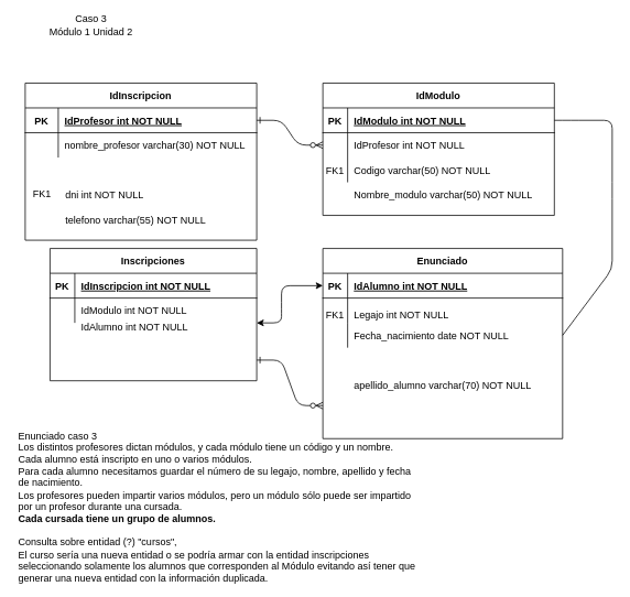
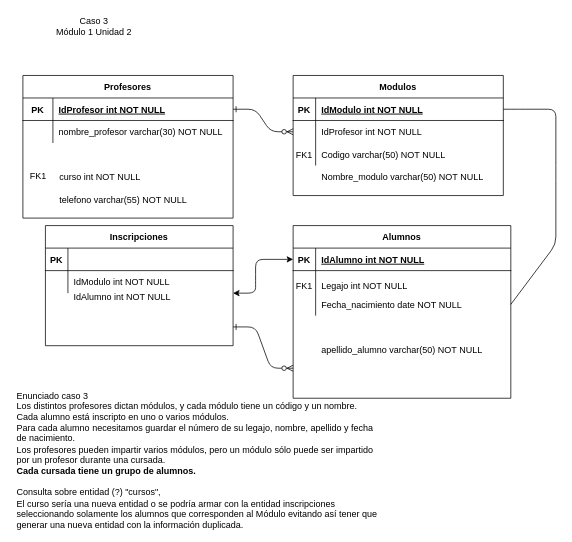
  <mxCell id="0" />
  <mxCell id="1" parent="0" />
  <mxCell id="2" value="" style="edgeStyle=entityRelationEdgeStyle;endArrow=ERzeroToMany;startArrow=ERone;endFill=1;startFill=0;" parent="1" source="14" target="7" edge="1"><mxGeometry width="100" height="100" relative="1" as="geometry"><mxPoint x="280" y="700" as="sourcePoint" /><mxPoint x="380" y="600" as="targetPoint" /></mxGeometry></mxCell>
- <mxCell id="3" value="IdModulo" style="shape=table;startSize=30;container=1;collapsible=1;childLayout=tableLayout;fixedRows=1;rowLines=0;fontStyle=1;align=center;resizeLast=1;" parent="1" vertex="1"><mxGeometry x="390" y="100" width="280" height="160" as="geometry" /></mxCell>
+ <mxCell id="3" value="Modulos" style="shape=table;startSize=30;container=1;collapsible=1;childLayout=tableLayout;fixedRows=1;rowLines=0;fontStyle=1;align=center;resizeLast=1;" parent="1" vertex="1"><mxGeometry x="390" y="100" width="280" height="160" as="geometry" /></mxCell>
  <mxCell id="4" value="" style="shape=partialRectangle;collapsible=0;dropTarget=0;pointerEvents=0;fillColor=none;points=[[0,0.5],[1,0.5]];portConstraint=eastwest;top=0;left=0;right=0;bottom=1;" parent="3" vertex="1"><mxGeometry y="30" width="280" height="30" as="geometry" /></mxCell>
  <mxCell id="5" value="PK" style="shape=partialRectangle;overflow=hidden;connectable=0;fillColor=none;top=0;left=0;bottom=0;right=0;fontStyle=1;" parent="4" vertex="1"><mxGeometry width="30" height="30" as="geometry" /></mxCell>
  <mxCell id="6" value="IdModulo int NOT NULL " style="shape=partialRectangle;overflow=hidden;connectable=0;fillColor=none;top=0;left=0;bottom=0;right=0;align=left;spacingLeft=6;fontStyle=5;" parent="4" vertex="1"><mxGeometry x="30" width="250" height="30" as="geometry" /></mxCell>
  <mxCell id="7" value="" style="shape=partialRectangle;collapsible=0;dropTarget=0;pointerEvents=0;fillColor=none;points=[[0,0.5],[1,0.5]];portConstraint=eastwest;top=0;left=0;right=0;bottom=0;" parent="3" vertex="1"><mxGeometry y="60" width="280" height="30" as="geometry" /></mxCell>
  <mxCell id="8" value="" style="shape=partialRectangle;overflow=hidden;connectable=0;fillColor=none;top=0;left=0;bottom=0;right=0;" parent="7" vertex="1"><mxGeometry width="30" height="30" as="geometry" /></mxCell>
  <mxCell id="9" value="IdProfesor int NOT NULL" style="shape=partialRectangle;overflow=hidden;connectable=0;fillColor=none;top=0;left=0;bottom=0;right=0;align=left;spacingLeft=6;" parent="7" vertex="1"><mxGeometry x="30" width="250" height="30" as="geometry" /></mxCell>
  <mxCell id="10" value="" style="shape=partialRectangle;collapsible=0;dropTarget=0;pointerEvents=0;fillColor=none;points=[[0,0.5],[1,0.5]];portConstraint=eastwest;top=0;left=0;right=0;bottom=0;" parent="3" vertex="1"><mxGeometry y="90" width="280" height="30" as="geometry" /></mxCell>
  <mxCell id="11" value="FK1" style="shape=partialRectangle;overflow=hidden;connectable=0;fillColor=none;top=0;left=0;bottom=0;right=0;" parent="10" vertex="1"><mxGeometry width="30" height="30" as="geometry" /></mxCell>
  <mxCell id="12" value="Codigo varchar(50) NOT NULL" style="shape=partialRectangle;overflow=hidden;connectable=0;fillColor=none;top=0;left=0;bottom=0;right=0;align=left;spacingLeft=6;" parent="10" vertex="1"><mxGeometry x="30" width="250" height="30" as="geometry" /></mxCell>
- <mxCell id="13" value="IdInscripcion" style="shape=table;startSize=30;container=1;collapsible=1;childLayout=tableLayout;fixedRows=1;rowLines=0;fontStyle=1;align=center;resizeLast=1;" parent="1" vertex="1"><mxGeometry x="30" y="100" width="280" height="190" as="geometry" /></mxCell>
+ <mxCell id="13" value="Profesores" style="shape=table;startSize=30;container=1;collapsible=1;childLayout=tableLayout;fixedRows=1;rowLines=0;fontStyle=1;align=center;resizeLast=1;" parent="1" vertex="1"><mxGeometry x="30" y="100" width="280" height="190" as="geometry" /></mxCell>
  <mxCell id="14" value="" style="shape=partialRectangle;collapsible=0;dropTarget=0;pointerEvents=0;fillColor=none;points=[[0,0.5],[1,0.5]];portConstraint=eastwest;top=0;left=0;right=0;bottom=1;" parent="13" vertex="1"><mxGeometry y="30" width="280" height="30" as="geometry" /></mxCell>
  <mxCell id="15" value="PK" style="shape=partialRectangle;overflow=hidden;connectable=0;fillColor=none;top=0;left=0;bottom=0;right=0;fontStyle=1;" parent="14" vertex="1"><mxGeometry width="40" height="30" as="geometry" /></mxCell>
  <mxCell id="16" value="IdProfesor int NOT NULL " style="shape=partialRectangle;overflow=hidden;connectable=0;fillColor=none;top=0;left=0;bottom=0;right=0;align=left;spacingLeft=6;fontStyle=5;" parent="14" vertex="1"><mxGeometry x="40" width="240" height="30" as="geometry" /></mxCell>
  <mxCell id="17" value="" style="shape=partialRectangle;collapsible=0;dropTarget=0;pointerEvents=0;fillColor=none;points=[[0,0.5],[1,0.5]];portConstraint=eastwest;top=0;left=0;right=0;bottom=0;" parent="13" vertex="1"><mxGeometry y="60" width="280" height="30" as="geometry" /></mxCell>
  <mxCell id="18" value="" style="shape=partialRectangle;overflow=hidden;connectable=0;fillColor=none;top=0;left=0;bottom=0;right=0;" parent="17" vertex="1"><mxGeometry width="40" height="30" as="geometry" /></mxCell>
  <mxCell id="19" value="nombre_profesor varchar(30) NOT NULL" style="shape=partialRectangle;overflow=hidden;connectable=0;fillColor=none;top=0;left=0;bottom=0;right=0;align=left;spacingLeft=6;" parent="17" vertex="1"><mxGeometry x="40" width="240" height="30" as="geometry" /></mxCell>
- <mxCell id="20" value="dni int NOT NULL" style="shape=partialRectangle;overflow=hidden;connectable=0;fillColor=none;top=0;left=0;bottom=0;right=0;align=left;spacingLeft=6;" parent="1" vertex="1"><mxGeometry x="71" y="220" width="220" height="30" as="geometry" /></mxCell>
+ <mxCell id="20" value="curso int NOT NULL" style="shape=partialRectangle;overflow=hidden;connectable=0;fillColor=none;top=0;left=0;bottom=0;right=0;align=left;spacingLeft=6;" parent="1" vertex="1"><mxGeometry x="71" y="220" width="220" height="30" as="geometry" /></mxCell>
  <mxCell id="21" value="telefono varchar(55) NOT NULL" style="shape=partialRectangle;overflow=hidden;connectable=0;fillColor=none;top=0;left=0;bottom=0;right=0;align=left;spacingLeft=6;" parent="1" vertex="1"><mxGeometry x="71" y="250" width="220" height="30" as="geometry" /></mxCell>
  <mxCell id="22" value="Inscripciones" style="shape=table;startSize=30;container=1;collapsible=1;childLayout=tableLayout;fixedRows=1;rowLines=0;fontStyle=1;align=center;resizeLast=1;" parent="1" vertex="1"><mxGeometry x="60" y="300" width="250" height="160" as="geometry" /></mxCell>
  <mxCell id="23" value="" style="shape=partialRectangle;collapsible=0;dropTarget=0;pointerEvents=0;fillColor=none;points=[[0,0.5],[1,0.5]];portConstraint=eastwest;top=0;left=0;right=0;bottom=1;" parent="22" vertex="1"><mxGeometry y="30" width="250" height="30" as="geometry" /></mxCell>
  <mxCell id="24" value="PK" style="shape=partialRectangle;overflow=hidden;connectable=0;fillColor=none;top=0;left=0;bottom=0;right=0;fontStyle=1;" parent="23" vertex="1"><mxGeometry width="30" height="30" as="geometry" /></mxCell>
- <mxCell id="25" value="IdInscripcion int NOT NULL " style="shape=partialRectangle;overflow=hidden;connectable=0;fillColor=none;top=0;left=0;bottom=0;right=0;align=left;spacingLeft=6;fontStyle=5;" parent="23" vertex="1"><mxGeometry x="30" width="220" height="30" as="geometry" /></mxCell>
  <mxCell id="26" value="" style="shape=partialRectangle;collapsible=0;dropTarget=0;pointerEvents=0;fillColor=none;points=[[0,0.5],[1,0.5]];portConstraint=eastwest;top=0;left=0;right=0;bottom=0;" parent="22" vertex="1"><mxGeometry y="60" width="250" height="30" as="geometry" /></mxCell>
  <mxCell id="27" value="" style="shape=partialRectangle;overflow=hidden;connectable=0;fillColor=none;top=0;left=0;bottom=0;right=0;" parent="26" vertex="1"><mxGeometry width="30" height="30" as="geometry" /></mxCell>
  <mxCell id="28" value="IdModulo int NOT NULL" style="shape=partialRectangle;overflow=hidden;connectable=0;fillColor=none;top=0;left=0;bottom=0;right=0;align=left;spacingLeft=6;" parent="26" vertex="1"><mxGeometry x="30" width="220" height="30" as="geometry" /></mxCell>
  <mxCell id="29" value="IdAlumno int NOT NULL" style="shape=partialRectangle;overflow=hidden;connectable=0;fillColor=none;top=0;left=0;bottom=0;right=0;align=left;spacingLeft=6;" parent="1" vertex="1"><mxGeometry x="90" y="380" width="220" height="30" as="geometry" /></mxCell>
  <mxCell id="30" value="" style="edgeStyle=entityRelationEdgeStyle;endArrow=ERzeroToMany;startArrow=ERone;endFill=1;startFill=0;entryX=0;entryY=0.5;entryDx=0;entryDy=0;" parent="1" edge="1"><mxGeometry width="100" height="100" relative="1" as="geometry"><mxPoint x="310" y="435" as="sourcePoint" /><mxPoint x="390" y="490" as="targetPoint" /></mxGeometry></mxCell>
  <mxCell id="31" value="" style="endArrow=none;html=1;entryX=1;entryY=0.5;entryDx=0;entryDy=0;exitX=1;exitY=0.5;exitDx=0;exitDy=0;" parent="1" source="46" target="4" edge="1"><mxGeometry width="50" height="50" relative="1" as="geometry"><mxPoint x="690" y="200" as="sourcePoint" /><mxPoint x="740" y="150" as="targetPoint" /><Array as="points"><mxPoint x="740" y="325" /><mxPoint x="740" y="230" /><mxPoint x="740" y="145" /><mxPoint x="690" y="145" /></Array></mxGeometry></mxCell>
  <mxCell id="32" value="FK1" style="text;html=1;align=center;verticalAlign=middle;resizable=0;points=[];autosize=1;" parent="1" vertex="1"><mxGeometry x="30" y="225" width="40" height="20" as="geometry" /></mxCell>
  <mxCell id="33" value="" style="endArrow=classic;startArrow=classic;html=1;entryX=0;entryY=0.5;entryDx=0;entryDy=0;" parent="1" target="40" edge="1"><mxGeometry width="50" height="50" relative="1" as="geometry"><mxPoint x="310" y="390" as="sourcePoint" /><mxPoint x="60" y="360" as="targetPoint" /><Array as="points"><mxPoint x="340" y="390" /><mxPoint x="340" y="375" /><mxPoint x="340" y="345" /></Array></mxGeometry></mxCell>
- <mxCell id="34" value="&lt;div&gt;Caso 3&lt;/div&gt;&lt;div&gt;Módulo 1 Unidad 2&lt;/div&gt;" style="text;html=1;strokeColor=none;fillColor=none;align=center;verticalAlign=middle;whiteSpace=wrap;rounded=0;" parent="1" vertex="1"><mxGeometry x="50" y="20" width="120" height="20" as="geometry" /></mxCell>
+ <mxCell id="34" value="&lt;div&gt;Caso 3&lt;/div&gt;&lt;div&gt;Módulo 1 Unidad 2&lt;/div&gt;" style="text;html=1;strokeColor=none;fillColor=none;align=center;verticalAlign=middle;whiteSpace=wrap;rounded=0;" parent="1" vertex="1"><mxGeometry x="65" y="25" width="120" height="20" as="geometry" /></mxCell>
  <mxCell id="35" value="FK1" style="shape=partialRectangle;overflow=hidden;connectable=0;fillColor=none;top=0;left=0;bottom=0;right=0;" parent="1" vertex="1"><mxGeometry x="390" y="365" width="30" height="30" as="geometry" /></mxCell>
  <mxCell id="36" value="Legajo int NOT NULL" style="shape=partialRectangle;overflow=hidden;connectable=0;fillColor=none;top=0;left=0;bottom=0;right=0;align=left;spacingLeft=6;" parent="1" vertex="1"><mxGeometry x="420" y="365" width="260" height="30" as="geometry" /></mxCell>
  <mxCell id="37" value="" style="shape=partialRectangle;overflow=hidden;connectable=0;fillColor=none;top=0;left=0;bottom=0;right=0;" parent="1" vertex="1"><mxGeometry x="390" y="390" width="30" height="30" as="geometry" /></mxCell>
  <mxCell id="38" value="Fecha_nacimiento date NOT NULL" style="shape=partialRectangle;overflow=hidden;connectable=0;fillColor=none;top=0;left=0;bottom=0;right=0;align=left;spacingLeft=6;" parent="1" vertex="1"><mxGeometry x="420" y="390" width="260" height="30" as="geometry" /></mxCell>
- <mxCell id="39" value="Enunciado" style="shape=table;startSize=30;container=1;collapsible=1;childLayout=tableLayout;fixedRows=1;rowLines=0;fontStyle=1;align=center;resizeLast=1;" parent="1" vertex="1"><mxGeometry x="390" y="300" width="290" height="230" as="geometry" /></mxCell>
+ <mxCell id="39" value="Alumnos" style="shape=table;startSize=30;container=1;collapsible=1;childLayout=tableLayout;fixedRows=1;rowLines=0;fontStyle=1;align=center;resizeLast=1;" parent="1" vertex="1"><mxGeometry x="390" y="300" width="290" height="230" as="geometry" /></mxCell>
  <mxCell id="40" value="" style="shape=partialRectangle;collapsible=0;dropTarget=0;pointerEvents=0;fillColor=none;points=[[0,0.5],[1,0.5]];portConstraint=eastwest;top=0;left=0;right=0;bottom=1;" parent="39" vertex="1"><mxGeometry y="30" width="290" height="30" as="geometry" /></mxCell>
  <mxCell id="41" value="PK" style="shape=partialRectangle;overflow=hidden;connectable=0;fillColor=none;top=0;left=0;bottom=0;right=0;fontStyle=1;" parent="40" vertex="1"><mxGeometry width="30" height="30" as="geometry" /></mxCell>
  <mxCell id="42" value="IdAlumno int NOT NULL " style="shape=partialRectangle;overflow=hidden;connectable=0;fillColor=none;top=0;left=0;bottom=0;right=0;align=left;spacingLeft=6;fontStyle=5;" parent="40" vertex="1"><mxGeometry x="30" width="260" height="30" as="geometry" /></mxCell>
  <mxCell id="43" value="" style="shape=partialRectangle;collapsible=0;dropTarget=0;pointerEvents=0;fillColor=none;points=[[0,0.5],[1,0.5]];portConstraint=eastwest;top=0;left=0;right=0;bottom=0;" parent="39" vertex="1"><mxGeometry y="60" width="290" height="30" as="geometry" /></mxCell>
  <mxCell id="44" value="" style="shape=partialRectangle;overflow=hidden;connectable=0;fillColor=none;top=0;left=0;bottom=0;right=0;" parent="43" vertex="1"><mxGeometry width="30" height="30" as="geometry" /></mxCell>
  <mxCell id="45" value="&#10;&#10;" style="shape=partialRectangle;overflow=hidden;connectable=0;fillColor=none;top=0;left=0;bottom=0;right=0;align=left;spacingLeft=6;" parent="43" vertex="1"><mxGeometry x="30" width="260" height="30" as="geometry" /></mxCell>
  <mxCell id="46" value="" style="shape=partialRectangle;collapsible=0;dropTarget=0;pointerEvents=0;fillColor=none;points=[[0,0.5],[1,0.5]];portConstraint=eastwest;top=0;left=0;right=0;bottom=0;" parent="39" vertex="1"><mxGeometry y="90" width="290" height="30" as="geometry" /></mxCell>
  <mxCell id="47" value="" style="shape=partialRectangle;overflow=hidden;connectable=0;fillColor=none;top=0;left=0;bottom=0;right=0;fontStyle=1" parent="46" vertex="1"><mxGeometry width="30" height="30" as="geometry" /></mxCell>
  <mxCell id="48" value="" style="shape=partialRectangle;overflow=hidden;connectable=0;fillColor=none;top=0;left=0;bottom=0;right=0;align=left;spacingLeft=6;fontStyle=1" parent="46" vertex="1"><mxGeometry x="30" width="260" height="30" as="geometry" /></mxCell>
  <mxCell id="49" value="Nombre_modulo varchar(50) NOT NULL" style="shape=partialRectangle;overflow=hidden;connectable=0;fillColor=none;top=0;left=0;bottom=0;right=0;align=left;spacingLeft=6;" parent="1" vertex="1"><mxGeometry x="420" y="220" width="230" height="30" as="geometry" /></mxCell>
- <mxCell id="50" value="apellido_alumno varchar(70) NOT NULL" style="shape=partialRectangle;overflow=hidden;connectable=0;fillColor=none;top=0;left=0;bottom=0;right=0;align=left;spacingLeft=6;fontStyle=0" parent="1" vertex="1"><mxGeometry x="420" y="450" width="260" height="30" as="geometry" /></mxCell>
+ <mxCell id="50" value="apellido_alumno varchar(50) NOT NULL" style="shape=partialRectangle;overflow=hidden;connectable=0;fillColor=none;top=0;left=0;bottom=0;right=0;align=left;spacingLeft=6;fontStyle=0" parent="1" vertex="1"><mxGeometry x="420" y="450" width="260" height="30" as="geometry" /></mxCell>
  <mxCell id="51" value="&lt;div align=&quot;left&quot;&gt;Enunciado caso 3&lt;br&gt;&lt;/div&gt;&lt;div align=&quot;left&quot;&gt;Los distintos profesores dictan módulos, y cada módulo tiene un código y un nombre.&lt;br&gt;Cada alumno está inscripto en uno o varios módulos.&lt;br&gt;Para cada alumno necesitamos guardar el número de su legajo, nombre, apellido y fecha&lt;br&gt;de nacimiento.&lt;br&gt;Los profesores pueden impartir varios módulos, pero un módulo sólo puede ser impartido&lt;br&gt;por un profesor durante una cursada.&lt;br&gt;&lt;b&gt;Cada cursada tiene un grupo de alumnos.&lt;/b&gt;&lt;/div&gt;&lt;div align=&quot;left&quot;&gt;&lt;br&gt;&lt;/div&gt;&lt;div align=&quot;left&quot;&gt;Consulta sobre entidad (?) &quot;cursos&quot;,&lt;/div&gt;&lt;div align=&quot;left&quot;&gt;El curso sería una nueva entidad o se podría armar con la entidad inscripciones seleccionando solamente los alumnos que corresponden al Módulo evitando así tener que generar una nueva entidad con la información duplicada.&lt;br&gt;&lt;/div&gt;&lt;div align=&quot;left&quot;&gt;&lt;br&gt;&lt;/div&gt;" style="text;html=1;strokeColor=none;fillColor=none;align=left;verticalAlign=middle;whiteSpace=wrap;rounded=0;" vertex="1" parent="1"><mxGeometry x="20" y="540" width="490" height="160" as="geometry" /></mxCell>
